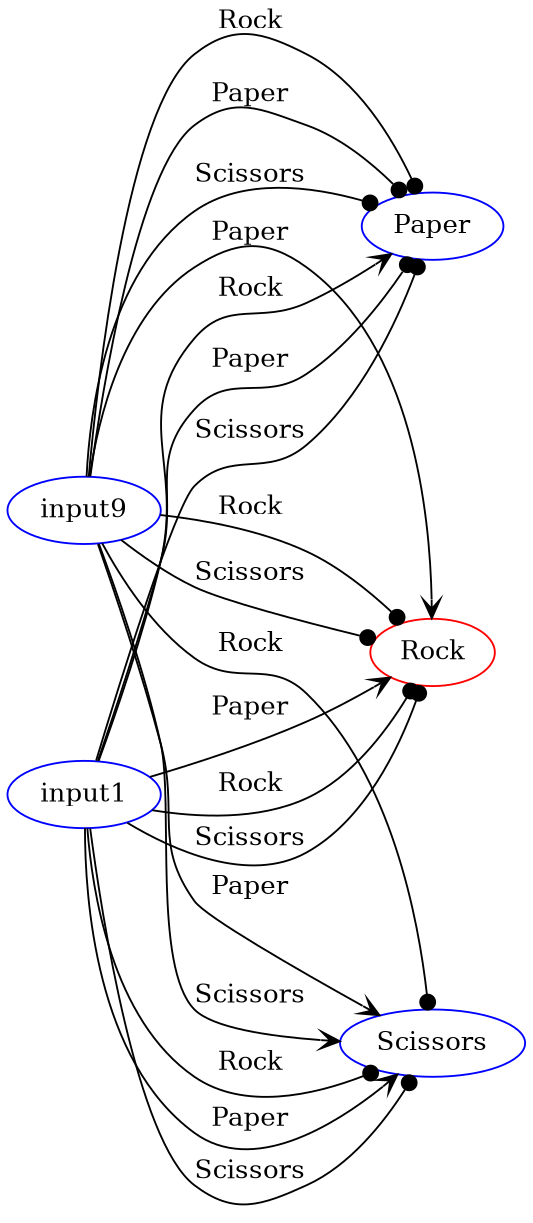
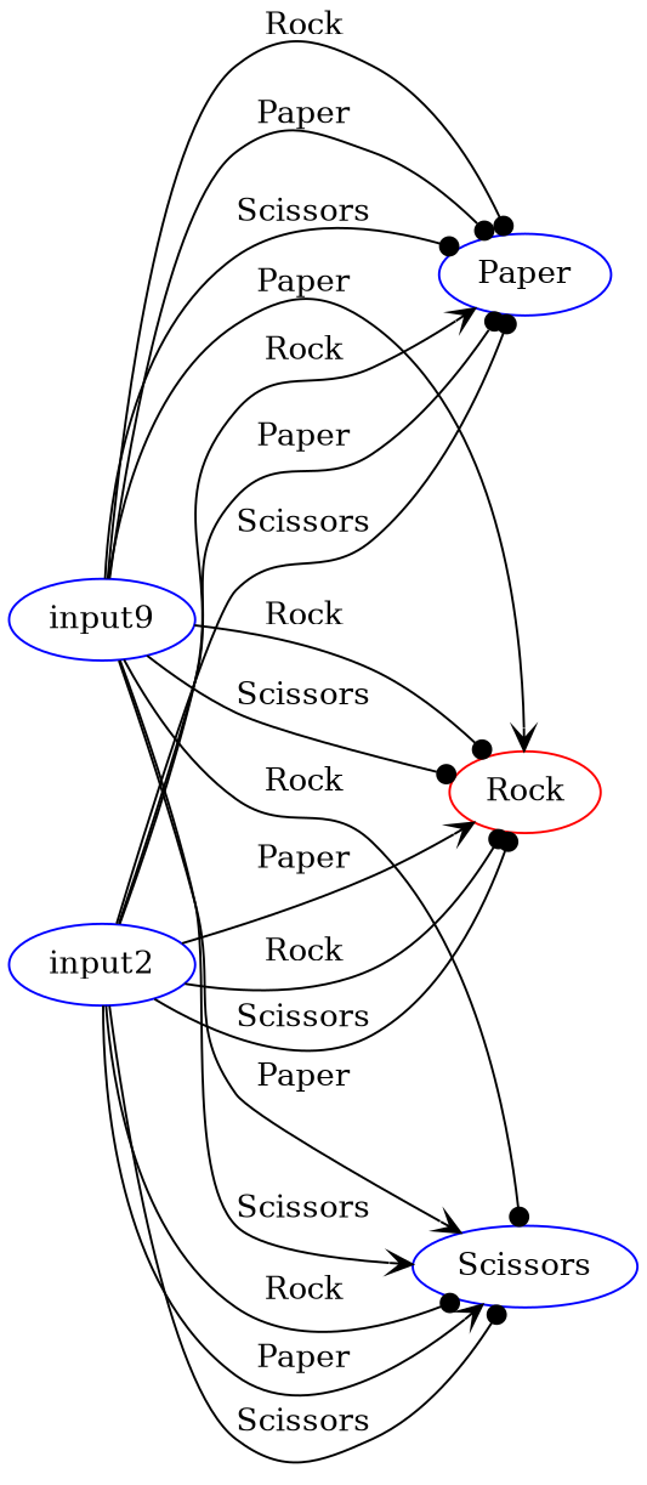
  digraph {
    rankdir=LR
    node [color=blue]
    edge [arrowhead=dot]
    Rock [color=red]
    Paper
    Scissors
    n4 [label=input9]
-   input2 [label=input1]
+   input2
    subgraph sub_1 {
      Rock
      Paper
      Scissors
    }
    subgraph sub_2 {
      label=Memory
      n4
      input2
    }
    n4 -> Rock [arrowhead=vee label=Paper]
    n4 -> Rock [label=Rock]
    n4 -> Rock [label=Scissors]
    n4 -> Paper [label=Rock]
    n4 -> Paper [label=Paper]
    n4 -> Paper [label=Scissors]
    n4 -> Scissors [label=Rock]
    n4 -> Scissors [arrowhead=vee label=Paper]
    n4 -> Scissors [arrowhead=vee label=Scissors]
    input2 -> Rock [arrowhead=vee label=Paper]
    input2 -> Rock [label=Rock]
    input2 -> Rock [label=Scissors]
    input2 -> Paper [arrowhead=vee label=Rock]
    input2 -> Paper [label=Paper]
    input2 -> Paper [label=Scissors]
    input2 -> Scissors [label=Rock]
    input2 -> Scissors [arrowhead=vee label=Paper]
    input2 -> Scissors [label=Scissors]
  }
